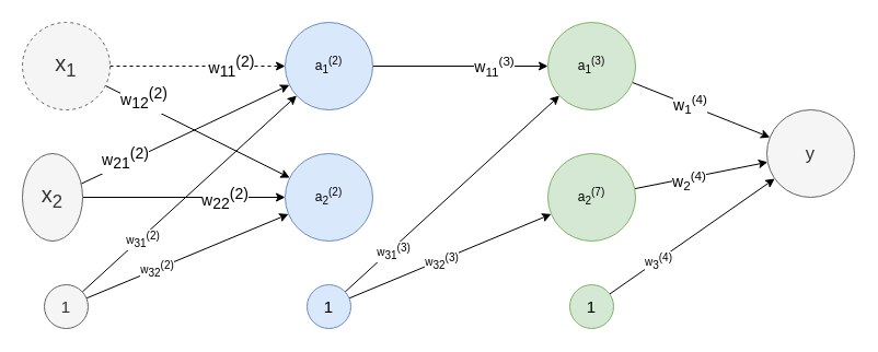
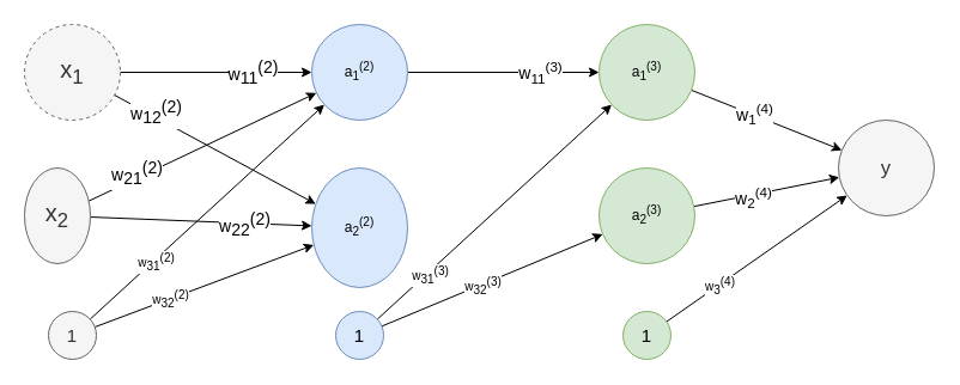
  <mxCell id="0" />
  <mxCell id="1" parent="0" />
- <mxCell id="2" style="edgeStyle=orthogonalEdgeStyle;rounded=0;orthogonalLoop=1;jettySize=auto;html=1;fontSize=20;dashed=1;" edge="1" parent="1" source="6" target="14"><mxGeometry relative="1" as="geometry" /></mxCell>
+ <mxCell id="2" style="edgeStyle=orthogonalEdgeStyle;rounded=0;orthogonalLoop=1;jettySize=auto;html=1;fontSize=20;" edge="1" parent="1" source="6" target="14"><mxGeometry relative="1" as="geometry" /></mxCell>
  <mxCell id="3" value="w&lt;sub style=&quot;font-size: 14px;&quot;&gt;11&lt;/sub&gt;&lt;sup style=&quot;font-size: 14px;&quot;&gt;(2)&lt;/sup&gt;" style="edgeLabel;html=1;align=center;verticalAlign=middle;resizable=0;points=[];fontSize=14;" vertex="1" connectable="0" parent="2"><mxGeometry x="0.058" y="2" relative="1" as="geometry"><mxPoint x="25" y="2" as="offset" /></mxGeometry></mxCell>
  <mxCell id="4" style="rounded=0;orthogonalLoop=1;jettySize=auto;html=1;fontSize=20;" edge="1" parent="1" source="6" target="15"><mxGeometry relative="1" as="geometry" /></mxCell>
  <mxCell id="5" value="w&lt;sub style=&quot;font-size: 14px;&quot;&gt;12&lt;/sub&gt;&lt;sup style=&quot;font-size: 14px;&quot;&gt;(2)&lt;/sup&gt;" style="edgeLabel;html=1;align=center;verticalAlign=middle;resizable=0;points=[];fontSize=14;" vertex="1" connectable="0" parent="4"><mxGeometry x="-0.13" y="1" relative="1" as="geometry"><mxPoint x="-39" y="-24" as="offset" /></mxGeometry></mxCell>
  <mxCell id="6" value="&lt;font style=&quot;font-size: 20px;&quot;&gt;x&lt;sub&gt;1&lt;/sub&gt;&lt;/font&gt;" style="ellipse;whiteSpace=wrap;html=1;fillColor=#f5f5f5;fontColor=#333333;strokeColor=#666666;dashed=1;" vertex="1" parent="1"><mxGeometry x="20" y="20" width="80" height="80" as="geometry" /></mxCell>
  <mxCell id="7" style="edgeStyle=none;rounded=0;orthogonalLoop=1;jettySize=auto;html=1;fontSize=20;" edge="1" parent="1" source="11" target="14"><mxGeometry relative="1" as="geometry" /></mxCell>
  <mxCell id="8" value="w&lt;sub style=&quot;font-size: 14px;&quot;&gt;21&lt;/sub&gt;&lt;sup style=&quot;font-size: 14px;&quot;&gt;(2)&lt;/sup&gt;" style="edgeLabel;html=1;align=center;verticalAlign=middle;resizable=0;points=[];fontSize=14;" vertex="1" connectable="0" parent="7"><mxGeometry x="-0.431" y="2" relative="1" as="geometry"><mxPoint x="-13" y="4" as="offset" /></mxGeometry></mxCell>
  <mxCell id="9" style="edgeStyle=none;rounded=0;orthogonalLoop=1;jettySize=auto;html=1;fontSize=20;" edge="1" parent="1" source="11" target="15"><mxGeometry relative="1" as="geometry" /></mxCell>
  <mxCell id="10" value="w&lt;sub style=&quot;font-size: 14px;&quot;&gt;22&lt;/sub&gt;&lt;sup style=&quot;font-size: 14px;&quot;&gt;(2)&lt;/sup&gt;" style="edgeLabel;html=1;align=center;verticalAlign=middle;resizable=0;points=[];fontSize=14;" vertex="1" connectable="0" parent="9"><mxGeometry x="0.392" y="-1" relative="1" as="geometry"><mxPoint as="offset" /></mxGeometry></mxCell>
  <mxCell id="11" value="&lt;font style=&quot;font-size: 20px;&quot;&gt;x&lt;sub&gt;2&lt;/sub&gt;&lt;/font&gt;" style="ellipse;whiteSpace=wrap;html=1;fillColor=#f5f5f5;fontColor=#333333;strokeColor=#666666;" vertex="1" parent="1"><mxGeometry x="20" y="140" width="55" height="80" as="geometry" /></mxCell>
  <mxCell id="12" style="edgeStyle=none;rounded=0;orthogonalLoop=1;jettySize=auto;html=1;fontSize=14;" edge="1" parent="1" source="14" target="18"><mxGeometry relative="1" as="geometry" /></mxCell>
  <mxCell id="13" value="&lt;font style=&quot;font-size: 14px;&quot;&gt;w&lt;sub&gt;11&lt;/sub&gt;&lt;sup&gt;(3)&lt;/sup&gt;&lt;/font&gt;" style="edgeLabel;html=1;align=center;verticalAlign=middle;resizable=0;points=[];fontSize=14;" vertex="1" connectable="0" parent="12"><mxGeometry x="0.457" relative="1" as="geometry"><mxPoint x="-7" as="offset" /></mxGeometry></mxCell>
  <mxCell id="14" value="a&lt;sub&gt;1&lt;/sub&gt;&lt;sup&gt;(2)&lt;/sup&gt;" style="ellipse;whiteSpace=wrap;html=1;fillColor=#dae8fc;strokeColor=#6c8ebf;" vertex="1" parent="1"><mxGeometry x="260" y="20" width="80" height="80" as="geometry" /></mxCell>
- <mxCell id="15" value="a&lt;sub&gt;2&lt;/sub&gt;&lt;sup&gt;(2)&lt;/sup&gt;" style="ellipse;whiteSpace=wrap;html=1;fillColor=#dae8fc;strokeColor=#6c8ebf;" vertex="1" parent="1"><mxGeometry x="260" y="140" width="80" height="80" as="geometry" /></mxCell>
+ <mxCell id="15" value="a&lt;sub&gt;2&lt;/sub&gt;&lt;sup&gt;(2)&lt;/sup&gt;" style="ellipse;whiteSpace=wrap;html=1;fillColor=#dae8fc;strokeColor=#6c8ebf;" vertex="1" parent="1"><mxGeometry x="260" y="140" width="80" height="100" as="geometry" /></mxCell>
  <mxCell id="16" style="edgeStyle=none;rounded=0;orthogonalLoop=1;jettySize=auto;html=1;fontSize=14;" edge="1" parent="1" source="18" target="22"><mxGeometry relative="1" as="geometry" /></mxCell>
  <mxCell id="17" value="w&lt;sub&gt;1&lt;/sub&gt;&lt;sup&gt;(4)&lt;/sup&gt;" style="edgeLabel;html=1;align=center;verticalAlign=middle;resizable=0;points=[];fontSize=14;" vertex="1" connectable="0" parent="16"><mxGeometry x="-0.178" y="1" relative="1" as="geometry"><mxPoint as="offset" /></mxGeometry></mxCell>
  <mxCell id="18" value="a&lt;sub&gt;1&lt;/sub&gt;&lt;sup&gt;(3)&lt;/sup&gt;" style="ellipse;whiteSpace=wrap;html=1;fillColor=#d5e8d4;strokeColor=#82b366;" vertex="1" parent="1"><mxGeometry x="500" y="20" width="80" height="80" as="geometry" /></mxCell>
  <mxCell id="19" style="edgeStyle=none;rounded=0;orthogonalLoop=1;jettySize=auto;html=1;fontSize=14;" edge="1" parent="1" source="21" target="22"><mxGeometry relative="1" as="geometry" /></mxCell>
  <mxCell id="20" value="w&lt;sub&gt;2&lt;/sub&gt;&lt;sup&gt;(4)&lt;/sup&gt;" style="edgeLabel;html=1;align=center;verticalAlign=middle;resizable=0;points=[];fontSize=14;" vertex="1" connectable="0" parent="19"><mxGeometry x="-0.197" y="-2" relative="1" as="geometry"><mxPoint as="offset" /></mxGeometry></mxCell>
- <mxCell id="21" value="a&lt;sub&gt;2&lt;/sub&gt;&lt;sup&gt;(7)&lt;/sup&gt;" style="ellipse;whiteSpace=wrap;html=1;fillColor=#d5e8d4;strokeColor=#82b366;" vertex="1" parent="1"><mxGeometry x="500" y="140" width="80" height="80" as="geometry" /></mxCell>
+ <mxCell id="21" value="a&lt;sub&gt;2&lt;/sub&gt;&lt;sup&gt;(3)&lt;/sup&gt;" style="ellipse;whiteSpace=wrap;html=1;fillColor=#d5e8d4;strokeColor=#82b366;" vertex="1" parent="1"><mxGeometry x="500" y="140" width="80" height="80" as="geometry" /></mxCell>
  <mxCell id="22" value="&lt;span style=&quot;font-size: 16.667px;&quot;&gt;y&lt;/span&gt;" style="ellipse;whiteSpace=wrap;html=1;fillColor=#f5f5f5;fontColor=#333333;strokeColor=#666666;" vertex="1" parent="1"><mxGeometry x="700" y="100" width="80" height="80" as="geometry" /></mxCell>
  <mxCell id="23" style="edgeStyle=none;rounded=0;orthogonalLoop=1;jettySize=auto;html=1;fontSize=15;" edge="1" parent="1" source="28" target="15"><mxGeometry relative="1" as="geometry" /></mxCell>
  <mxCell id="24" value="&lt;span style=&quot;color: rgba(0, 0, 0, 0); font-family: monospace; font-size: 0px; text-align: start; background-color: rgb(248, 249, 250);&quot;&gt;%3CmxGraphModel%3E%3Croot%3E%3CmxCell%20id%3D%220%22%2F%3E%3CmxCell%20id%3D%221%22%20parent%3D%220%22%2F%3E%3CmxCell%20id%3D%222%22%20value%3D%22w%26lt%3Bsub%20style%3D%26quot%3Bfont-size%3A%2014px%3B%26quot%3B%26gt%3B22%26lt%3B%2Fsub%26gt%3B%26lt%3Bsup%20style%3D%26quot%3Bfont-size%3A%2014px%3B%26quot%3B%26gt%3B(2)%26lt%3B%2Fsup%26gt%3B%22%20style%3D%22edgeLabel%3Bhtml%3D1%3Balign%3Dcenter%3BverticalAlign%3Dmiddle%3Bresizable%3D0%3Bpoints%3D%5B%5D%3BfontSize%3D14%3B%22%20vertex%3D%221%22%20connectable%3D%220%22%20parent%3D%221%22%3E%3CmxGeometry%20x%3D%22271.429%22%20y%3D%22441.0%22%20as%3D%22geometry%22%2F%3E%3C%2FmxCell%3E%3C%2Froot%3E%3C%2FmxGraphModel%3E&lt;/span&gt;" style="edgeLabel;html=1;align=center;verticalAlign=middle;resizable=0;points=[];fontSize=15;" vertex="1" connectable="0" parent="23"><mxGeometry x="-0.145" y="1" relative="1" as="geometry"><mxPoint as="offset" /></mxGeometry></mxCell>
  <mxCell id="25" value="&lt;span style=&quot;font-size: 10px;&quot;&gt;w&lt;/span&gt;&lt;sub style=&quot;font-size: 10px;&quot;&gt;32&lt;/sub&gt;&lt;sup style=&quot;font-size: 10px;&quot;&gt;(2)&lt;/sup&gt;" style="edgeLabel;html=1;align=center;verticalAlign=middle;resizable=0;points=[];fontSize=10;" vertex="1" connectable="0" parent="23"><mxGeometry x="-0.315" relative="1" as="geometry"><mxPoint as="offset" /></mxGeometry></mxCell>
  <mxCell id="26" style="edgeStyle=none;rounded=0;orthogonalLoop=1;jettySize=auto;html=1;fontSize=15;" edge="1" parent="1" source="28" target="14"><mxGeometry relative="1" as="geometry" /></mxCell>
  <mxCell id="27" value="&lt;span style=&quot;font-size: 10px;&quot;&gt;w&lt;/span&gt;&lt;sub style=&quot;font-size: 10px;&quot;&gt;31&lt;/sub&gt;&lt;sup style=&quot;font-size: 10px;&quot;&gt;(2)&lt;/sup&gt;" style="edgeLabel;html=1;align=center;verticalAlign=middle;resizable=0;points=[];fontSize=10;" vertex="1" connectable="0" parent="26"><mxGeometry x="-0.447" y="-2" relative="1" as="geometry"><mxPoint as="offset" /></mxGeometry></mxCell>
  <mxCell id="28" value="&lt;font style=&quot;font-size: 15px;&quot;&gt;1&lt;/font&gt;" style="ellipse;whiteSpace=wrap;html=1;fillColor=#f5f5f5;fontColor=#333333;strokeColor=#666666;" vertex="1" parent="1"><mxGeometry x="40" y="260" width="40" height="40" as="geometry" /></mxCell>
  <mxCell id="29" style="edgeStyle=none;rounded=0;orthogonalLoop=1;jettySize=auto;html=1;fontSize=15;" edge="1" parent="1" source="33" target="21"><mxGeometry relative="1" as="geometry" /></mxCell>
  <mxCell id="30" value="w&lt;sub style=&quot;font-size: 10px;&quot;&gt;32&lt;/sub&gt;&lt;sup style=&quot;font-size: 10px;&quot;&gt;(3)&lt;/sup&gt;" style="edgeLabel;html=1;align=center;verticalAlign=middle;resizable=0;points=[];fontSize=10;" vertex="1" connectable="0" parent="29"><mxGeometry x="-0.09" y="-1" relative="1" as="geometry"><mxPoint as="offset" /></mxGeometry></mxCell>
  <mxCell id="31" style="edgeStyle=none;rounded=0;orthogonalLoop=1;jettySize=auto;html=1;fontSize=10;" edge="1" parent="1" source="33" target="18"><mxGeometry relative="1" as="geometry" /></mxCell>
  <mxCell id="32" value="w&lt;sub style=&quot;font-size: 10px;&quot;&gt;31&lt;/sub&gt;&lt;sup style=&quot;font-size: 10px;&quot;&gt;(3)&lt;/sup&gt;" style="edgeLabel;html=1;align=center;verticalAlign=middle;resizable=0;points=[];fontSize=10;" vertex="1" connectable="0" parent="31"><mxGeometry x="-0.574" y="-2" relative="1" as="geometry"><mxPoint as="offset" /></mxGeometry></mxCell>
  <mxCell id="33" value="&lt;font style=&quot;font-size: 15px;&quot;&gt;1&lt;/font&gt;" style="ellipse;whiteSpace=wrap;html=1;fillColor=#dae8fc;strokeColor=#6c8ebf;" vertex="1" parent="1"><mxGeometry x="280" y="260" width="40" height="40" as="geometry" /></mxCell>
  <mxCell id="34" style="edgeStyle=none;rounded=0;orthogonalLoop=1;jettySize=auto;html=1;fontSize=15;" edge="1" parent="1" source="36" target="22"><mxGeometry relative="1" as="geometry" /></mxCell>
  <mxCell id="35" value="w&lt;sub style=&quot;font-size: 10px;&quot;&gt;3&lt;/sub&gt;&lt;sup style=&quot;font-size: 10px;&quot;&gt;(4)&lt;/sup&gt;" style="edgeLabel;html=1;align=center;verticalAlign=middle;resizable=0;points=[];fontSize=10;" vertex="1" connectable="0" parent="34"><mxGeometry x="-0.426" y="-1" relative="1" as="geometry"><mxPoint as="offset" /></mxGeometry></mxCell>
  <mxCell id="36" value="&lt;font style=&quot;font-size: 15px;&quot;&gt;1&lt;/font&gt;" style="ellipse;whiteSpace=wrap;html=1;fillColor=#d5e8d4;strokeColor=#82b366;" vertex="1" parent="1"><mxGeometry x="520" y="260" width="40" height="40" as="geometry" /></mxCell>
